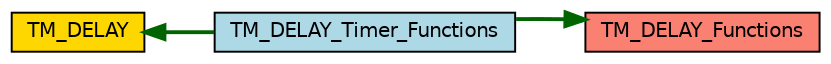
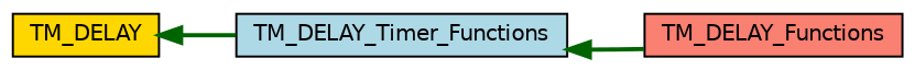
  digraph {
    rankdir=LR
    node [color=black fontname=Helvetica fontsize=10 shape=record style=filled]
    edge [color=darkgreen dir=back fontname=Helvetica fontsize=10 labelfontname=Helvetica labelfontsize=10 shape=plaintext style=bold]
    n1 [fillcolor=gold height=0.2 label=TM_DELAY width=0.4]
    n2 [fillcolor=lightblue height=0.2 label=TM_DELAY_Timer_Functions width=0.4]
    n3 [fillcolor=salmon fontcolor=black height=0.2 label=TM_DELAY_Functions width=0.4]
    n1 -> n2
-   n3 -> n2
+   n2 -> n3
  }
